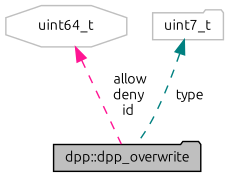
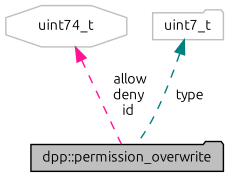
  digraph {
    fontname=Ubuntu
    node [color=grey75 fontname=Ubuntu fontsize=10 shape=folder]
    edge [dir=back fontname=Ubuntu fontsize=10 labelfontname=Helvetica labelfontsize=10 style=dashed]
-   n1 [color=black fillcolor=grey75 fontcolor=black height=0.2 label="dpp::dpp_overwrite" style=filled width=0.4]
-   n2 [height=0.2 label=uint64_t shape=octagon width=0.4]
+   n1 [color=black fillcolor=grey75 fontcolor=black height=0.2 label="dpp::permission_overwrite" style=filled width=0.4]
+   n2 [height=0.2 label=uint74_t shape=octagon width=0.4]
    n3 [height=0.2 label=uint7_t width=0.4]
    n2 -> n1 [color=deeppink label=" allow\ndeny\nid"]
    n3 -> n1 [color=teal label=" type"]
  }
